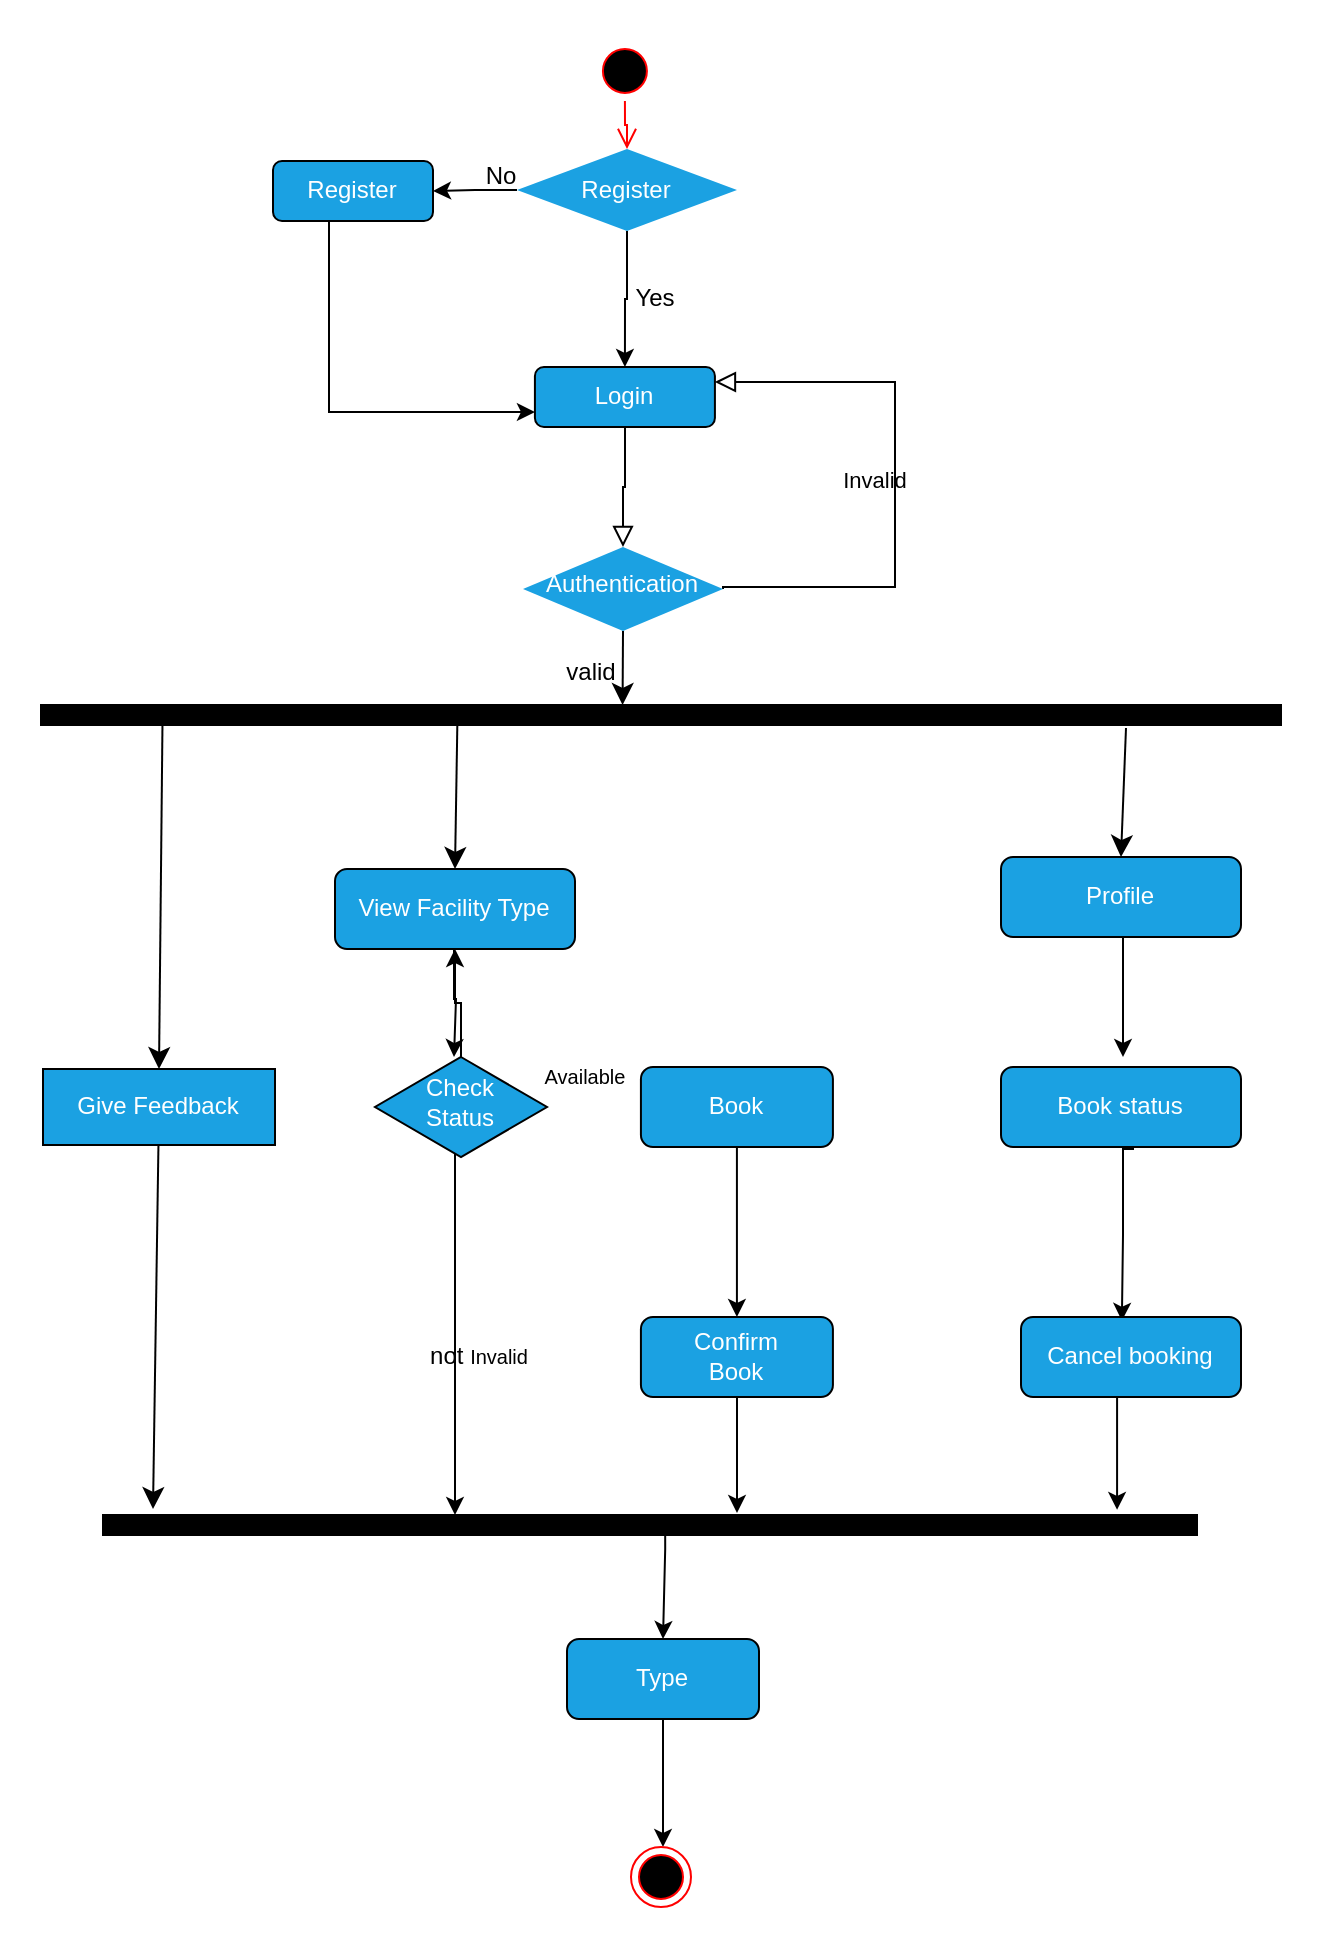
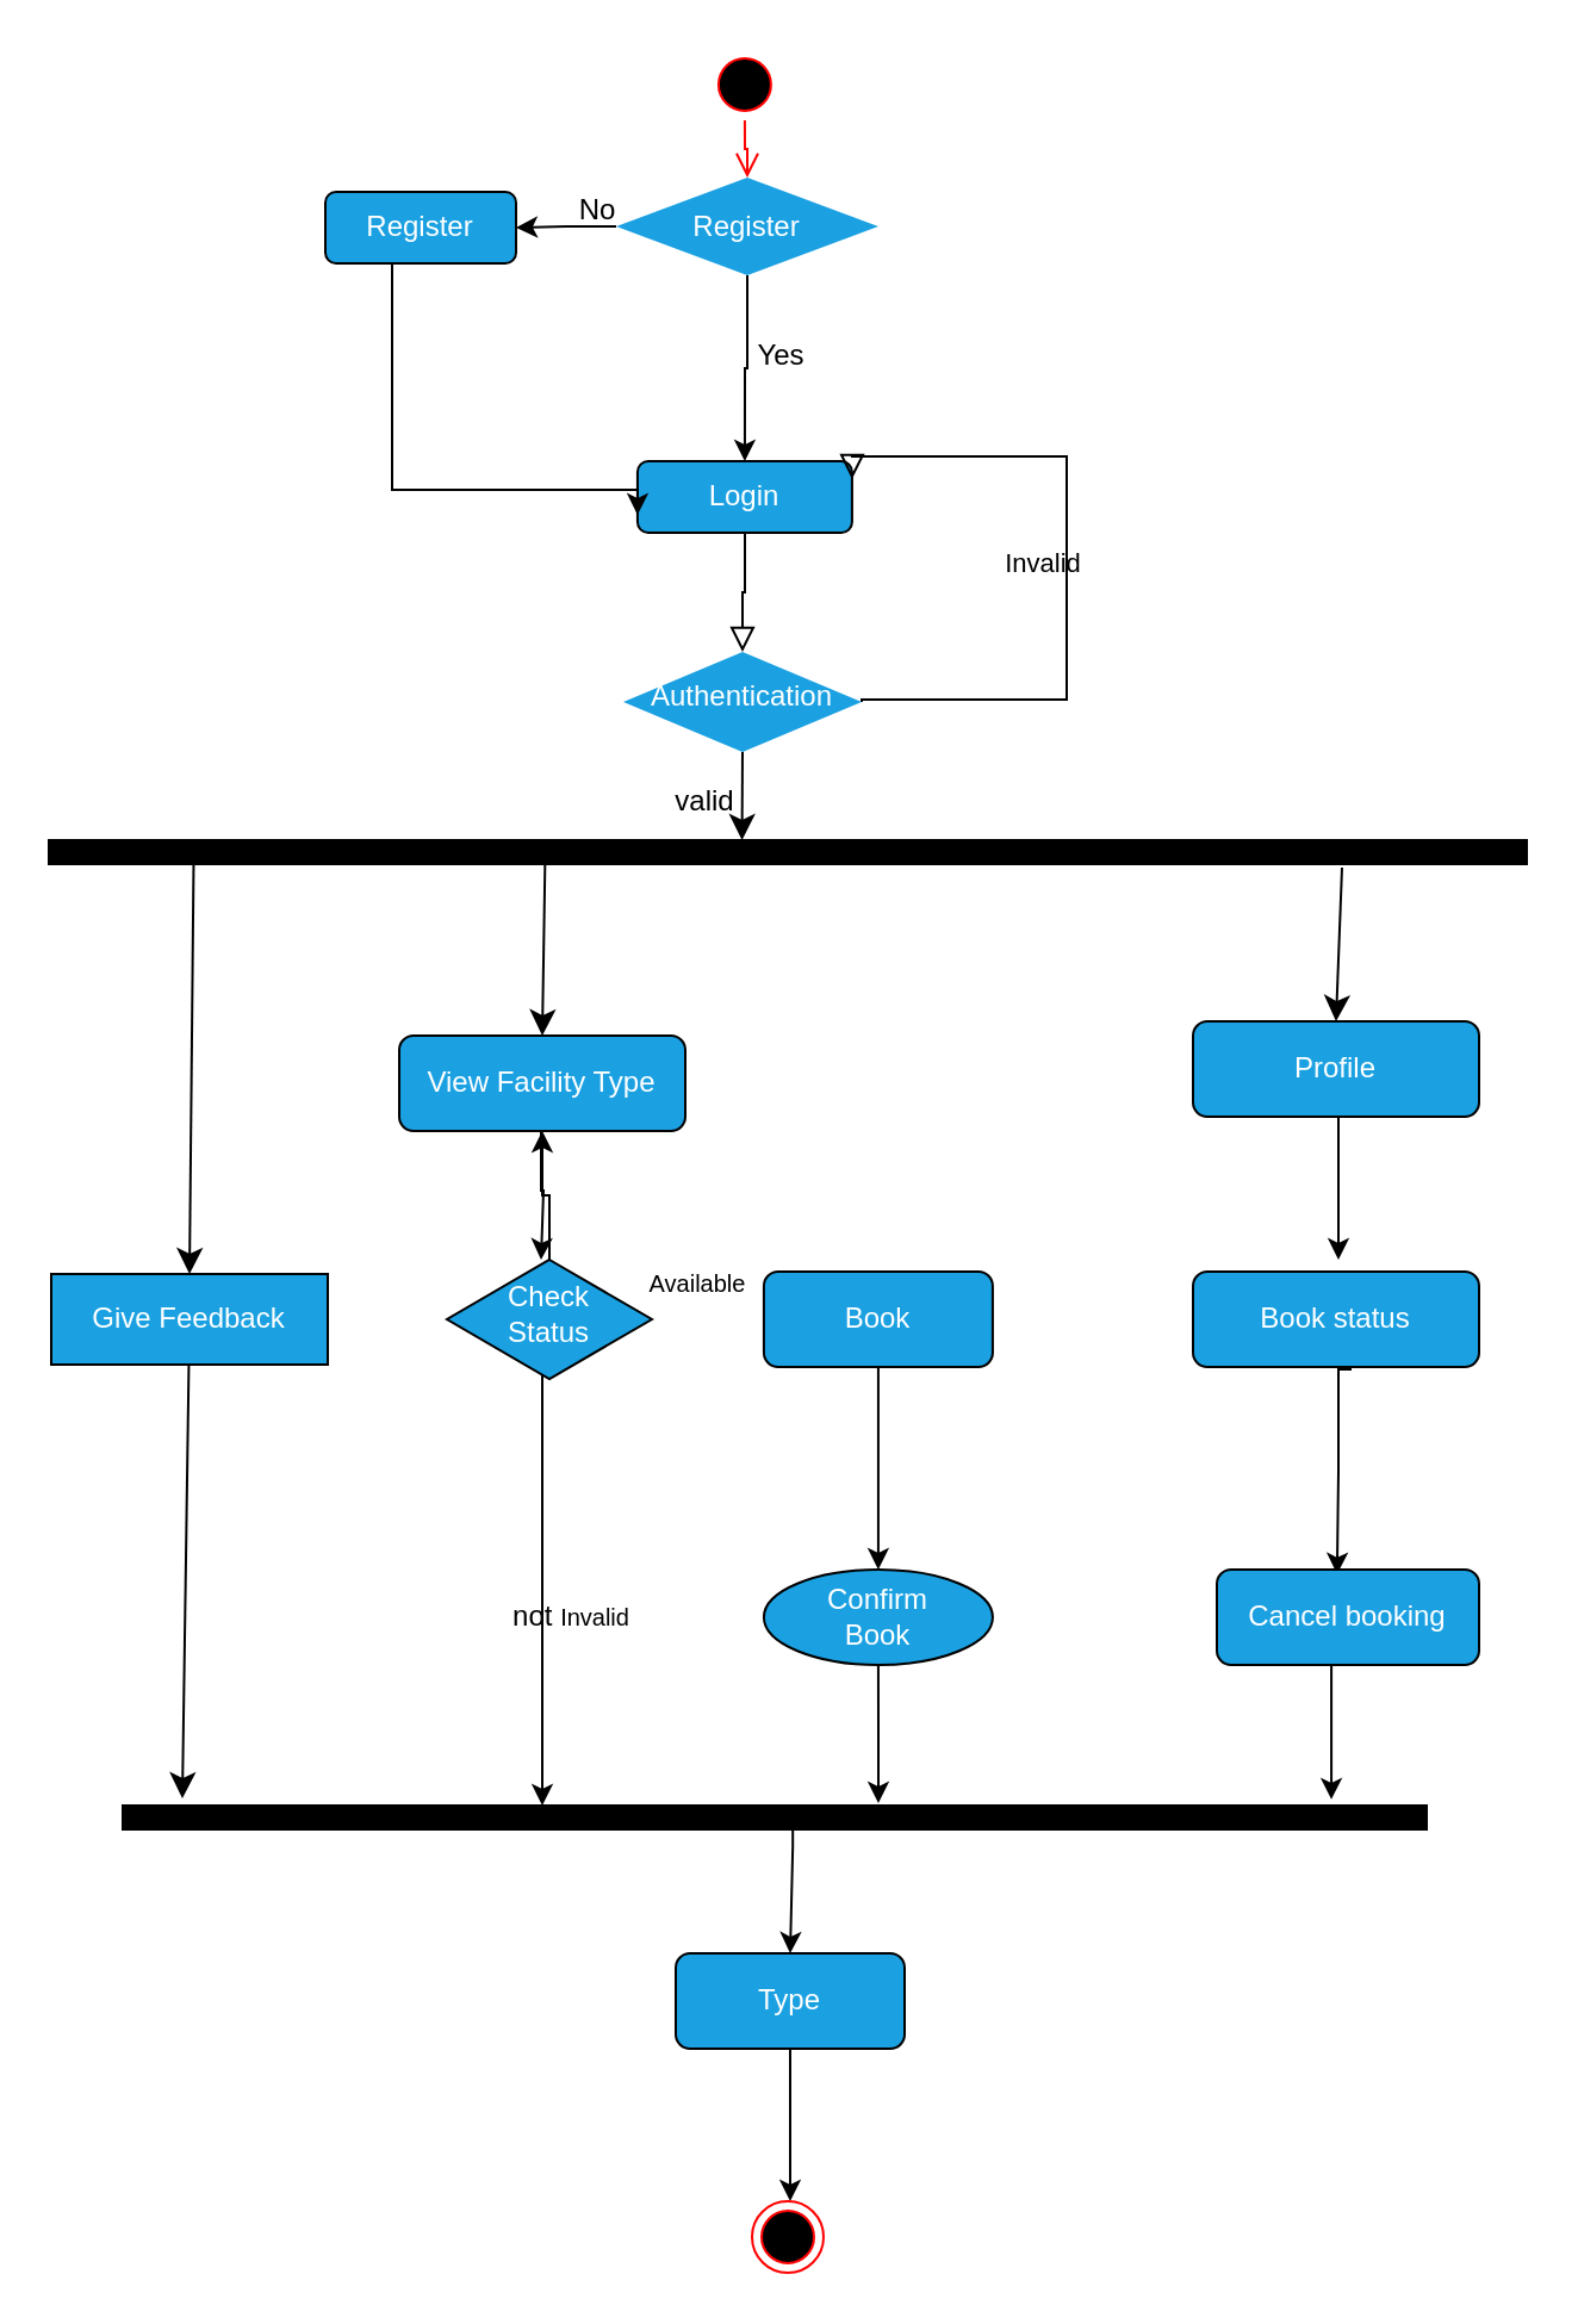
  <mxCell id="0" />
  <mxCell id="1" parent="0" />
  <mxCell id="2" value="" style="rounded=0;html=1;jettySize=auto;orthogonalLoop=1;fontSize=11;endArrow=block;endFill=0;endSize=8;strokeWidth=1;shadow=0;labelBackgroundColor=none;edgeStyle=orthogonalEdgeStyle;strokeColor=#000000;" parent="1" source="3" target="7" edge="1"><mxGeometry relative="1" as="geometry" /></mxCell>
- <mxCell id="3" value="Login" style="rounded=1;whiteSpace=wrap;html=1;fontSize=12;glass=0;strokeWidth=1;shadow=0;fillColor=#1ba1e2;fontColor=#ffffff;strokeColor=#000000;" parent="1" vertex="1"><mxGeometry x="266.96" y="183" width="90" height="30" as="geometry" /></mxCell>
+ <mxCell id="3" value="Login" style="rounded=1;whiteSpace=wrap;html=1;fontSize=12;glass=0;strokeWidth=1;shadow=0;fillColor=#1ba1e2;fontColor=#ffffff;strokeColor=#000000;" parent="1" vertex="1"><mxGeometry x="266.96" y="193" width="90" height="30" as="geometry" /></mxCell>
  <mxCell id="4" value="&lt;font&gt;Invalid&lt;/font&gt;" style="edgeStyle=orthogonalEdgeStyle;rounded=0;html=1;jettySize=auto;orthogonalLoop=1;fontSize=11;endArrow=block;endFill=0;endSize=8;strokeWidth=1;shadow=0;labelBackgroundColor=none;entryX=1;entryY=0.25;entryDx=0;entryDy=0;exitX=1;exitY=0.5;exitDx=0;exitDy=0;strokeColor=#000000;fontColor=#000000;" parent="1" source="7" target="3" edge="1"><mxGeometry y="10" relative="1" as="geometry"><mxPoint as="offset" /><mxPoint x="466.96" y="203" as="targetPoint" /><Array as="points"><mxPoint x="446.96" y="293" /><mxPoint x="446.96" y="191" /></Array></mxGeometry></mxCell>
  <mxCell id="5" style="edgeStyle=orthogonalEdgeStyle;rounded=0;orthogonalLoop=1;jettySize=auto;html=1;strokeColor=#000000;" parent="1" source="7" edge="1"><mxGeometry relative="1" as="geometry"><mxPoint x="313" y="297" as="targetPoint" /><Array as="points"><mxPoint x="313" y="297" /></Array></mxGeometry></mxCell>
  <mxCell id="6" style="edgeStyle=none;curved=1;rounded=0;orthogonalLoop=1;jettySize=auto;html=1;exitX=0.5;exitY=1;exitDx=0;exitDy=0;entryX=0.469;entryY=0;entryDx=0;entryDy=0;entryPerimeter=0;fontSize=12;startSize=8;endSize=8;" edge="1" parent="1" source="7" target="22"><mxGeometry relative="1" as="geometry" /></mxCell>
  <mxCell id="7" value="Authentication" style="rhombus;whiteSpace=wrap;html=1;shadow=0;fontFamily=Helvetica;fontSize=12;align=center;strokeWidth=1;spacing=6;spacingTop=-4;fillColor=#1ba1e2;fontColor=#ffffff;strokeColor=none;" parent="1" vertex="1"><mxGeometry x="261" y="273" width="100" height="42" as="geometry" /></mxCell>
  <mxCell id="8" style="edgeStyle=orthogonalEdgeStyle;rounded=0;orthogonalLoop=1;jettySize=auto;html=1;strokeColor=#000000;" parent="1" edge="1"><mxGeometry relative="1" as="geometry"><mxPoint x="227" y="540.75" as="sourcePoint" /><mxPoint x="227" y="757" as="targetPoint" /><Array as="points"><mxPoint x="227" y="707" /><mxPoint x="227" y="707" /></Array></mxGeometry></mxCell>
  <mxCell id="9" style="edgeStyle=orthogonalEdgeStyle;rounded=0;orthogonalLoop=1;jettySize=auto;html=1;strokeColor=#000000;" parent="1" source="10" target="37" edge="1"><mxGeometry relative="1" as="geometry" /></mxCell>
  <mxCell id="10" value="Check&lt;br&gt;Status" style="rhombus;whiteSpace=wrap;html=1;shadow=0;fontFamily=Helvetica;fontSize=12;align=center;strokeWidth=1;spacing=6;spacingTop=-4;fillColor=#1ba1e2;fontColor=#ffffff;strokeColor=#000000;" parent="1" vertex="1"><mxGeometry x="187" y="528" width="86" height="50" as="geometry" /></mxCell>
  <mxCell id="11" value="" style="ellipse;html=1;shape=startState;fillColor=#000000;strokeColor=#ff0000;" parent="1" vertex="1"><mxGeometry x="296.96" y="20" width="30" height="30" as="geometry" /></mxCell>
  <mxCell id="12" value="" style="edgeStyle=orthogonalEdgeStyle;html=1;verticalAlign=bottom;endArrow=open;endSize=8;strokeColor=#ff0000;rounded=0;entryX=0.5;entryY=0;entryDx=0;entryDy=0;entryPerimeter=0;" parent="1" source="11" target="15" edge="1"><mxGeometry relative="1" as="geometry"><mxPoint x="326.96" y="33" as="targetPoint" /></mxGeometry></mxCell>
  <mxCell id="13" style="edgeStyle=orthogonalEdgeStyle;rounded=0;orthogonalLoop=1;jettySize=auto;html=1;entryX=1;entryY=0.5;entryDx=0;entryDy=0;strokeColor=#000000;" parent="1" source="15" target="17" edge="1"><mxGeometry relative="1" as="geometry" /></mxCell>
  <mxCell id="14" style="edgeStyle=orthogonalEdgeStyle;rounded=0;orthogonalLoop=1;jettySize=auto;html=1;entryX=0.5;entryY=0;entryDx=0;entryDy=0;strokeColor=#000000;" parent="1" source="15" target="3" edge="1"><mxGeometry relative="1" as="geometry" /></mxCell>
  <mxCell id="15" value="Register" style="strokeWidth=2;html=1;shape=mxgraph.flowchart.decision;whiteSpace=wrap;fillColor=#1ba1e2;fontColor=#ffffff;strokeColor=none;" parent="1" vertex="1"><mxGeometry x="258" y="74" width="110" height="41" as="geometry" /></mxCell>
  <mxCell id="16" style="edgeStyle=orthogonalEdgeStyle;rounded=0;orthogonalLoop=1;jettySize=auto;html=1;entryX=0;entryY=0.75;entryDx=0;entryDy=0;fillColor=#FFFFFF;strokeColor=#000000;" parent="1" source="17" target="3" edge="1"><mxGeometry relative="1" as="geometry"><Array as="points"><mxPoint x="164" y="205" /></Array></mxGeometry></mxCell>
  <mxCell id="17" value="Register" style="rounded=1;whiteSpace=wrap;html=1;strokeColor=#000000;fillColor=#1ba1e2;fontColor=#ffffff;" parent="1" vertex="1"><mxGeometry x="136" y="80" width="80" height="30" as="geometry" /></mxCell>
  <mxCell id="18" value="&lt;font&gt;No&lt;/font&gt;" style="text;html=1;align=center;verticalAlign=middle;resizable=0;points=[];autosize=1;strokeColor=none;fillColor=none;fontColor=#000000;" parent="1" vertex="1"><mxGeometry x="232.96" y="75" width="34" height="26" as="geometry" /></mxCell>
  <mxCell id="19" style="edgeStyle=none;curved=1;rounded=0;orthogonalLoop=1;jettySize=auto;html=1;entryX=0.5;entryY=0;entryDx=0;entryDy=0;fontSize=12;startSize=8;endSize=8;exitX=0.098;exitY=0.7;exitDx=0;exitDy=0;exitPerimeter=0;" edge="1" parent="1" source="22" target="46"><mxGeometry relative="1" as="geometry"><mxPoint x="83" y="357" as="sourcePoint" /></mxGeometry></mxCell>
  <mxCell id="20" style="edgeStyle=none;curved=1;rounded=0;orthogonalLoop=1;jettySize=auto;html=1;entryX=0.5;entryY=0;entryDx=0;entryDy=0;fontSize=12;startSize=8;endSize=8;exitX=0.875;exitY=1.15;exitDx=0;exitDy=0;exitPerimeter=0;" edge="1" parent="1" source="22" target="35"><mxGeometry relative="1" as="geometry" /></mxCell>
  <mxCell id="21" style="edgeStyle=none;curved=1;rounded=0;orthogonalLoop=1;jettySize=auto;html=1;entryX=0.5;entryY=0;entryDx=0;entryDy=0;fontSize=12;startSize=8;endSize=8;exitX=0.336;exitY=0.05;exitDx=0;exitDy=0;exitPerimeter=0;" edge="1" parent="1" source="22" target="37"><mxGeometry relative="1" as="geometry" /></mxCell>
  <mxCell id="22" value="" style="verticalLabelPosition=bottom;html=1;verticalAlign=top;align=center;shape=mxgraph.floorplan.wall;strokeColor=#000000;fillColor=#000000;" parent="1" vertex="1"><mxGeometry x="20" y="352" width="620" height="10" as="geometry" /></mxCell>
  <mxCell id="23" style="edgeStyle=orthogonalEdgeStyle;rounded=0;orthogonalLoop=1;jettySize=auto;html=1;entryX=0.5;entryY=0;entryDx=0;entryDy=0;strokeColor=#000000;" parent="1" edge="1"><mxGeometry relative="1" as="geometry"><mxPoint x="226.5" y="474" as="sourcePoint" /><mxPoint x="226.5" y="528" as="targetPoint" /><Array as="points"><mxPoint x="226.5" y="469" /><mxPoint x="226.5" y="499" /><mxPoint x="227.5" y="499" /><mxPoint x="227.5" y="528" /></Array></mxGeometry></mxCell>
  <mxCell id="24" style="edgeStyle=orthogonalEdgeStyle;rounded=0;orthogonalLoop=1;jettySize=auto;html=1;entryX=0.5;entryY=0;entryDx=0;entryDy=0;strokeColor=#000000;" parent="1" source="25" target="27" edge="1"><mxGeometry relative="1" as="geometry" /></mxCell>
  <mxCell id="25" value="Book" style="rounded=1;whiteSpace=wrap;html=1;fontSize=12;glass=0;strokeWidth=1;shadow=0;fillColor=#1ba1e2;fontColor=#ffffff;strokeColor=#000000;" parent="1" vertex="1"><mxGeometry x="319.96" y="533" width="96" height="40" as="geometry" /></mxCell>
  <mxCell id="26" style="edgeStyle=orthogonalEdgeStyle;rounded=0;orthogonalLoop=1;jettySize=auto;html=1;strokeColor=#000000;" parent="1" source="27" edge="1"><mxGeometry relative="1" as="geometry"><mxPoint x="368" y="756" as="targetPoint" /></mxGeometry></mxCell>
- <mxCell id="27" value="Confirm &lt;br&gt;Book" style="rounded=1;whiteSpace=wrap;html=1;fontSize=12;glass=0;strokeWidth=1;shadow=0;fillColor=#1ba1e2;fontColor=#ffffff;strokeColor=#000000;" parent="1" vertex="1"><mxGeometry x="319.96" y="658" width="96" height="40" as="geometry" /></mxCell>
+ <mxCell id="27" value="Confirm &lt;br&gt;Book" style="ellipse;whiteSpace=wrap;html=1;fontSize=12;glass=0;strokeWidth=1;shadow=0;fillColor=#1ba1e2;fontColor=#ffffff;strokeColor=#000000;" parent="1" vertex="1"><mxGeometry x="319.96" y="658" width="96" height="40" as="geometry" /></mxCell>
  <mxCell id="28" value="&lt;font style=&quot;font-size: 10px;&quot;&gt;Available&lt;/font&gt;" style="text;html=1;align=center;verticalAlign=middle;resizable=0;points=[];autosize=1;strokeColor=none;fillColor=none;fontColor=#000000;" parent="1" vertex="1"><mxGeometry x="260.96" y="525" width="63" height="26" as="geometry" /></mxCell>
  <mxCell id="29" style="edgeStyle=orthogonalEdgeStyle;rounded=0;orthogonalLoop=1;jettySize=auto;html=1;entryX=0.5;entryY=0;entryDx=0;entryDy=0;" parent="1" source="30" edge="1"><mxGeometry relative="1" as="geometry"><mxPoint x="331" y="923" as="targetPoint" /></mxGeometry></mxCell>
  <mxCell id="30" value="Type" style="rounded=1;whiteSpace=wrap;html=1;fontSize=12;glass=0;strokeWidth=1;shadow=0;fillColor=#1ba1e2;fontColor=#ffffff;strokeColor=#000000;" parent="1" vertex="1"><mxGeometry x="283" y="819" width="96" height="40" as="geometry" /></mxCell>
  <mxCell id="31" style="edgeStyle=orthogonalEdgeStyle;rounded=0;orthogonalLoop=1;jettySize=auto;html=1;entryX=0.5;entryY=0;entryDx=0;entryDy=0;strokeColor=#000000;" parent="1" target="30" edge="1"><mxGeometry relative="1" as="geometry"><Array as="points"><mxPoint x="332" y="774" /><mxPoint x="332" y="774" /></Array><mxPoint x="332.091" y="767" as="sourcePoint" /></mxGeometry></mxCell>
  <mxCell id="32" value="" style="verticalLabelPosition=bottom;html=1;verticalAlign=top;align=center;shape=mxgraph.floorplan.wall;fillColor=strokeColor;strokeColor=#000000;" parent="1" vertex="1"><mxGeometry x="51" y="757" width="547" height="10" as="geometry" /></mxCell>
  <mxCell id="33" value="&lt;font&gt;valid&lt;/font&gt;" style="text;html=1;align=center;verticalAlign=middle;resizable=0;points=[];autosize=1;strokeColor=none;fillColor=none;fontColor=#000000;" parent="1" vertex="1"><mxGeometry x="273.96" y="323" width="43" height="26" as="geometry" /></mxCell>
  <mxCell id="34" style="edgeStyle=orthogonalEdgeStyle;rounded=0;orthogonalLoop=1;jettySize=auto;html=1;strokeColor=#000000;" parent="1" edge="1"><mxGeometry relative="1" as="geometry"><mxPoint x="561" y="528" as="targetPoint" /><mxPoint x="561" y="468" as="sourcePoint" /></mxGeometry></mxCell>
  <mxCell id="35" value="Profile" style="rounded=1;whiteSpace=wrap;html=1;fontSize=12;glass=0;strokeWidth=1;shadow=0;fillColor=#1ba1e2;fontColor=#ffffff;strokeColor=#000000;" parent="1" vertex="1"><mxGeometry x="500" y="428" width="120" height="40" as="geometry" /></mxCell>
  <mxCell id="36" value="" style="edgeStyle=orthogonalEdgeStyle;rounded=0;orthogonalLoop=1;jettySize=auto;html=1;entryX=0.5;entryY=0;entryDx=0;entryDy=0;strokeColor=#000000;" parent="1" target="37" edge="1"><mxGeometry relative="1" as="geometry"><mxPoint x="238" y="468" as="sourcePoint" /><mxPoint x="228" y="528" as="targetPoint" /><Array as="points"><mxPoint x="238" y="469" /></Array></mxGeometry></mxCell>
  <mxCell id="37" value="View Facility Type" style="rounded=1;whiteSpace=wrap;html=1;fontSize=12;glass=0;strokeWidth=1;shadow=0;fillColor=#1ba1e2;fontColor=#ffffff;strokeColor=#000000;" parent="1" vertex="1"><mxGeometry x="167" y="434" width="120" height="40" as="geometry" /></mxCell>
  <mxCell id="38" style="edgeStyle=orthogonalEdgeStyle;rounded=0;orthogonalLoop=1;jettySize=auto;html=1;entryX=0.404;entryY=0.047;entryDx=0;entryDy=0;entryPerimeter=0;strokeColor=#000000;" parent="1" edge="1"><mxGeometry relative="1" as="geometry"><mxPoint x="566" y="573" as="sourcePoint" /><mxPoint x="560.44" y="659.88" as="targetPoint" /><Array as="points"><mxPoint x="561" y="574" /><mxPoint x="561" y="617" /><mxPoint x="560" y="617" /></Array></mxGeometry></mxCell>
  <mxCell id="39" value="Book status" style="rounded=1;whiteSpace=wrap;html=1;fontSize=12;glass=0;strokeWidth=1;shadow=0;fillColor=#1ba1e2;fontColor=#ffffff;strokeColor=#000000;" parent="1" vertex="1"><mxGeometry x="500" y="533" width="120" height="40" as="geometry" /></mxCell>
  <mxCell id="40" style="edgeStyle=orthogonalEdgeStyle;rounded=0;orthogonalLoop=1;jettySize=auto;html=1;entryX=0.932;entryY=-0.257;entryDx=0;entryDy=0;entryPerimeter=0;strokeColor=#000000;" parent="1" edge="1"><mxGeometry relative="1" as="geometry"><Array as="points" /><mxPoint x="558.04" y="667" as="sourcePoint" /><mxPoint x="558.04" y="754.43" as="targetPoint" /></mxGeometry></mxCell>
  <mxCell id="41" value="Cancel booking" style="rounded=1;whiteSpace=wrap;html=1;fontSize=12;glass=0;strokeWidth=1;shadow=0;fillColor=#1ba1e2;fontColor=#ffffff;strokeColor=#000000;" parent="1" vertex="1"><mxGeometry x="510" y="658" width="110" height="40" as="geometry" /></mxCell>
  <mxCell id="42" value="&lt;font&gt;not &lt;/font&gt;&lt;font style=&quot;font-size: 10px;&quot;&gt;Invalid&lt;/font&gt;" style="text;html=1;align=center;verticalAlign=middle;resizable=0;points=[];autosize=1;strokeColor=none;fillColor=none;fontColor=#000000;" parent="1" vertex="1"><mxGeometry x="197" y="665" width="83" height="26" as="geometry" /></mxCell>
  <mxCell id="43" value="&lt;font&gt;Yes&lt;/font&gt;" style="text;html=1;align=center;verticalAlign=middle;resizable=0;points=[];autosize=1;strokeColor=none;fillColor=none;fontColor=#000000;" parent="1" vertex="1"><mxGeometry x="308" y="136" width="38" height="26" as="geometry" /></mxCell>
  <mxCell id="44" value="" style="ellipse;html=1;shape=endState;fillColor=#000000;strokeColor=#ff0000;" parent="1" vertex="1"><mxGeometry x="315" y="923" width="30" height="30" as="geometry" /></mxCell>
  <mxCell id="45" style="edgeStyle=none;curved=1;rounded=0;orthogonalLoop=1;jettySize=auto;html=1;fontSize=12;startSize=8;endSize=8;" edge="1" parent="1" source="46"><mxGeometry relative="1" as="geometry"><mxPoint x="76" y="754" as="targetPoint" /></mxGeometry></mxCell>
  <mxCell id="46" value="Give Feedback" style="whiteSpace=wrap;html=1;fontSize=12;glass=0;strokeWidth=1;shadow=0;fillColor=#1ba1e2;fontColor=#ffffff;strokeColor=#000000;rounded=0;" parent="1" vertex="1"><mxGeometry x="21" y="534" width="116" height="38" as="geometry" /></mxCell>
